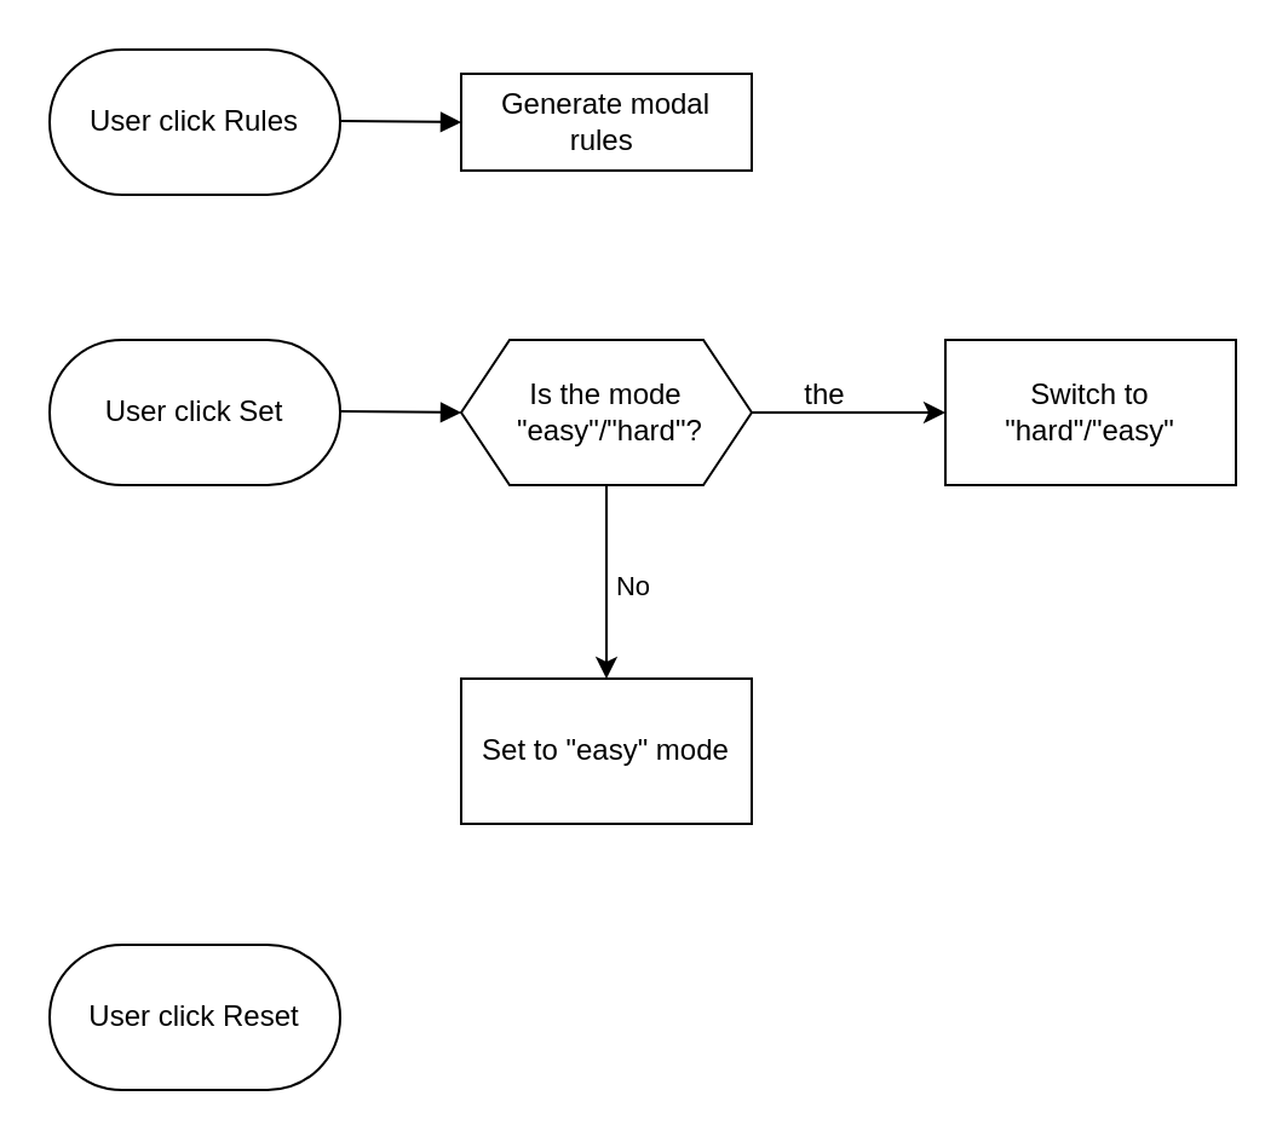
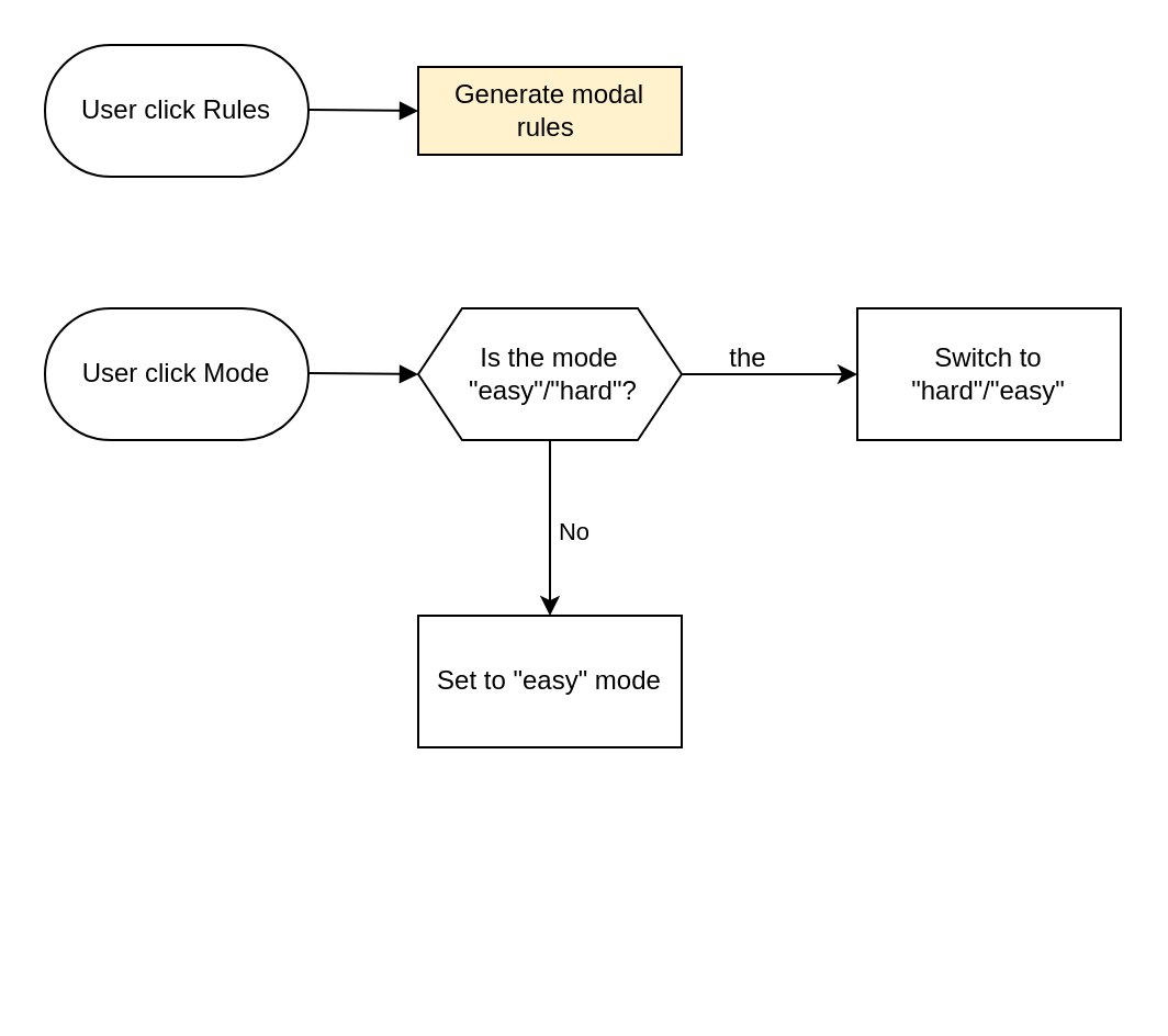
  <mxCell id="0" />
  <mxCell id="1" parent="0" />
  <mxCell id="2" value="User click Rules" style="rounded=1;whiteSpace=wrap;html=1;fontSize=12;glass=0;strokeWidth=1;shadow=0;arcSize=50;" parent="1" vertex="1"><mxGeometry x="20" y="20" width="120" height="60" as="geometry" /></mxCell>
- <mxCell id="3" value="User click Set" style="rounded=1;whiteSpace=wrap;html=1;fontSize=12;glass=0;strokeWidth=1;shadow=0;arcSize=50;" parent="1" vertex="1"><mxGeometry x="20" y="140" width="120" height="60" as="geometry" /></mxCell>
- <mxCell id="4" value="Generate modal rules&amp;nbsp;" style="rounded=0;whiteSpace=wrap;html=1;" vertex="1" parent="1"><mxGeometry x="190" y="30" width="120" height="40" as="geometry" /></mxCell>
+ <mxCell id="3" value="User click Mode" style="rounded=1;whiteSpace=wrap;html=1;fontSize=12;glass=0;strokeWidth=1;shadow=0;arcSize=50;" parent="1" vertex="1"><mxGeometry x="20" y="140" width="120" height="60" as="geometry" /></mxCell>
+ <mxCell id="4" value="Generate modal rules&amp;nbsp;" style="rounded=0;whiteSpace=wrap;html=1;fillColor=#fff2cc;" vertex="1" parent="1"><mxGeometry x="190" y="30" width="120" height="40" as="geometry" /></mxCell>
  <mxCell id="5" value="" style="edgeStyle=orthogonalEdgeStyle;rounded=0;orthogonalLoop=1;jettySize=auto;html=1;" edge="1" parent="1" source="8" target="11"><mxGeometry relative="1" as="geometry" /></mxCell>
  <mxCell id="6" value="" style="edgeStyle=orthogonalEdgeStyle;rounded=0;orthogonalLoop=1;jettySize=auto;html=1;" edge="1" parent="1" source="8" target="13"><mxGeometry relative="1" as="geometry" /></mxCell>
  <mxCell id="7" value="No" style="edgeLabel;html=1;align=center;verticalAlign=middle;resizable=0;points=[];" vertex="1" connectable="0" parent="6"><mxGeometry x="0.025" y="2" relative="1" as="geometry"><mxPoint x="8" as="offset" /></mxGeometry></mxCell>
  <mxCell id="8" value="Is the mode&lt;div&gt;&amp;nbsp;&quot;easy&quot;/&quot;hard&quot;?&lt;/div&gt;" style="shape=hexagon;perimeter=hexagonPerimeter2;whiteSpace=wrap;html=1;fixedSize=1;" vertex="1" parent="1"><mxGeometry x="190" y="140" width="120" height="60" as="geometry" /></mxCell>
  <mxCell id="9" value="" style="html=1;verticalAlign=bottom;endArrow=block;curved=0;rounded=0;" edge="1" parent="1"><mxGeometry width="80" relative="1" as="geometry"><mxPoint x="140" y="49.5" as="sourcePoint" /><mxPoint x="190" y="50" as="targetPoint" /></mxGeometry></mxCell>
  <mxCell id="10" value="" style="html=1;verticalAlign=bottom;endArrow=block;curved=0;rounded=0;" edge="1" parent="1"><mxGeometry width="80" relative="1" as="geometry"><mxPoint x="140" y="169.5" as="sourcePoint" /><mxPoint x="190" y="170" as="targetPoint" /></mxGeometry></mxCell>
  <mxCell id="11" value="Switch to &quot;hard&quot;/&quot;easy&quot;" style="whiteSpace=wrap;html=1;" vertex="1" parent="1"><mxGeometry x="390" y="140" width="120" height="60" as="geometry" /></mxCell>
  <mxCell id="12" value="the" style="text;html=1;align=center;verticalAlign=middle;resizable=0;points=[];autosize=1;strokeColor=none;fillColor=none;" vertex="1" parent="1"><mxGeometry x="320" y="148" width="40" height="30" as="geometry" /></mxCell>
  <mxCell id="13" value="Set to &quot;easy&quot; mode" style="whiteSpace=wrap;html=1;" vertex="1" parent="1"><mxGeometry x="190" y="280" width="120" height="60" as="geometry" /></mxCell>
- <mxCell id="14" value="User click Reset" style="rounded=1;whiteSpace=wrap;html=1;fontSize=12;glass=0;strokeWidth=1;shadow=0;arcSize=50;" vertex="1" parent="1"><mxGeometry x="20" y="390" width="120" height="60" as="geometry" /></mxCell>
